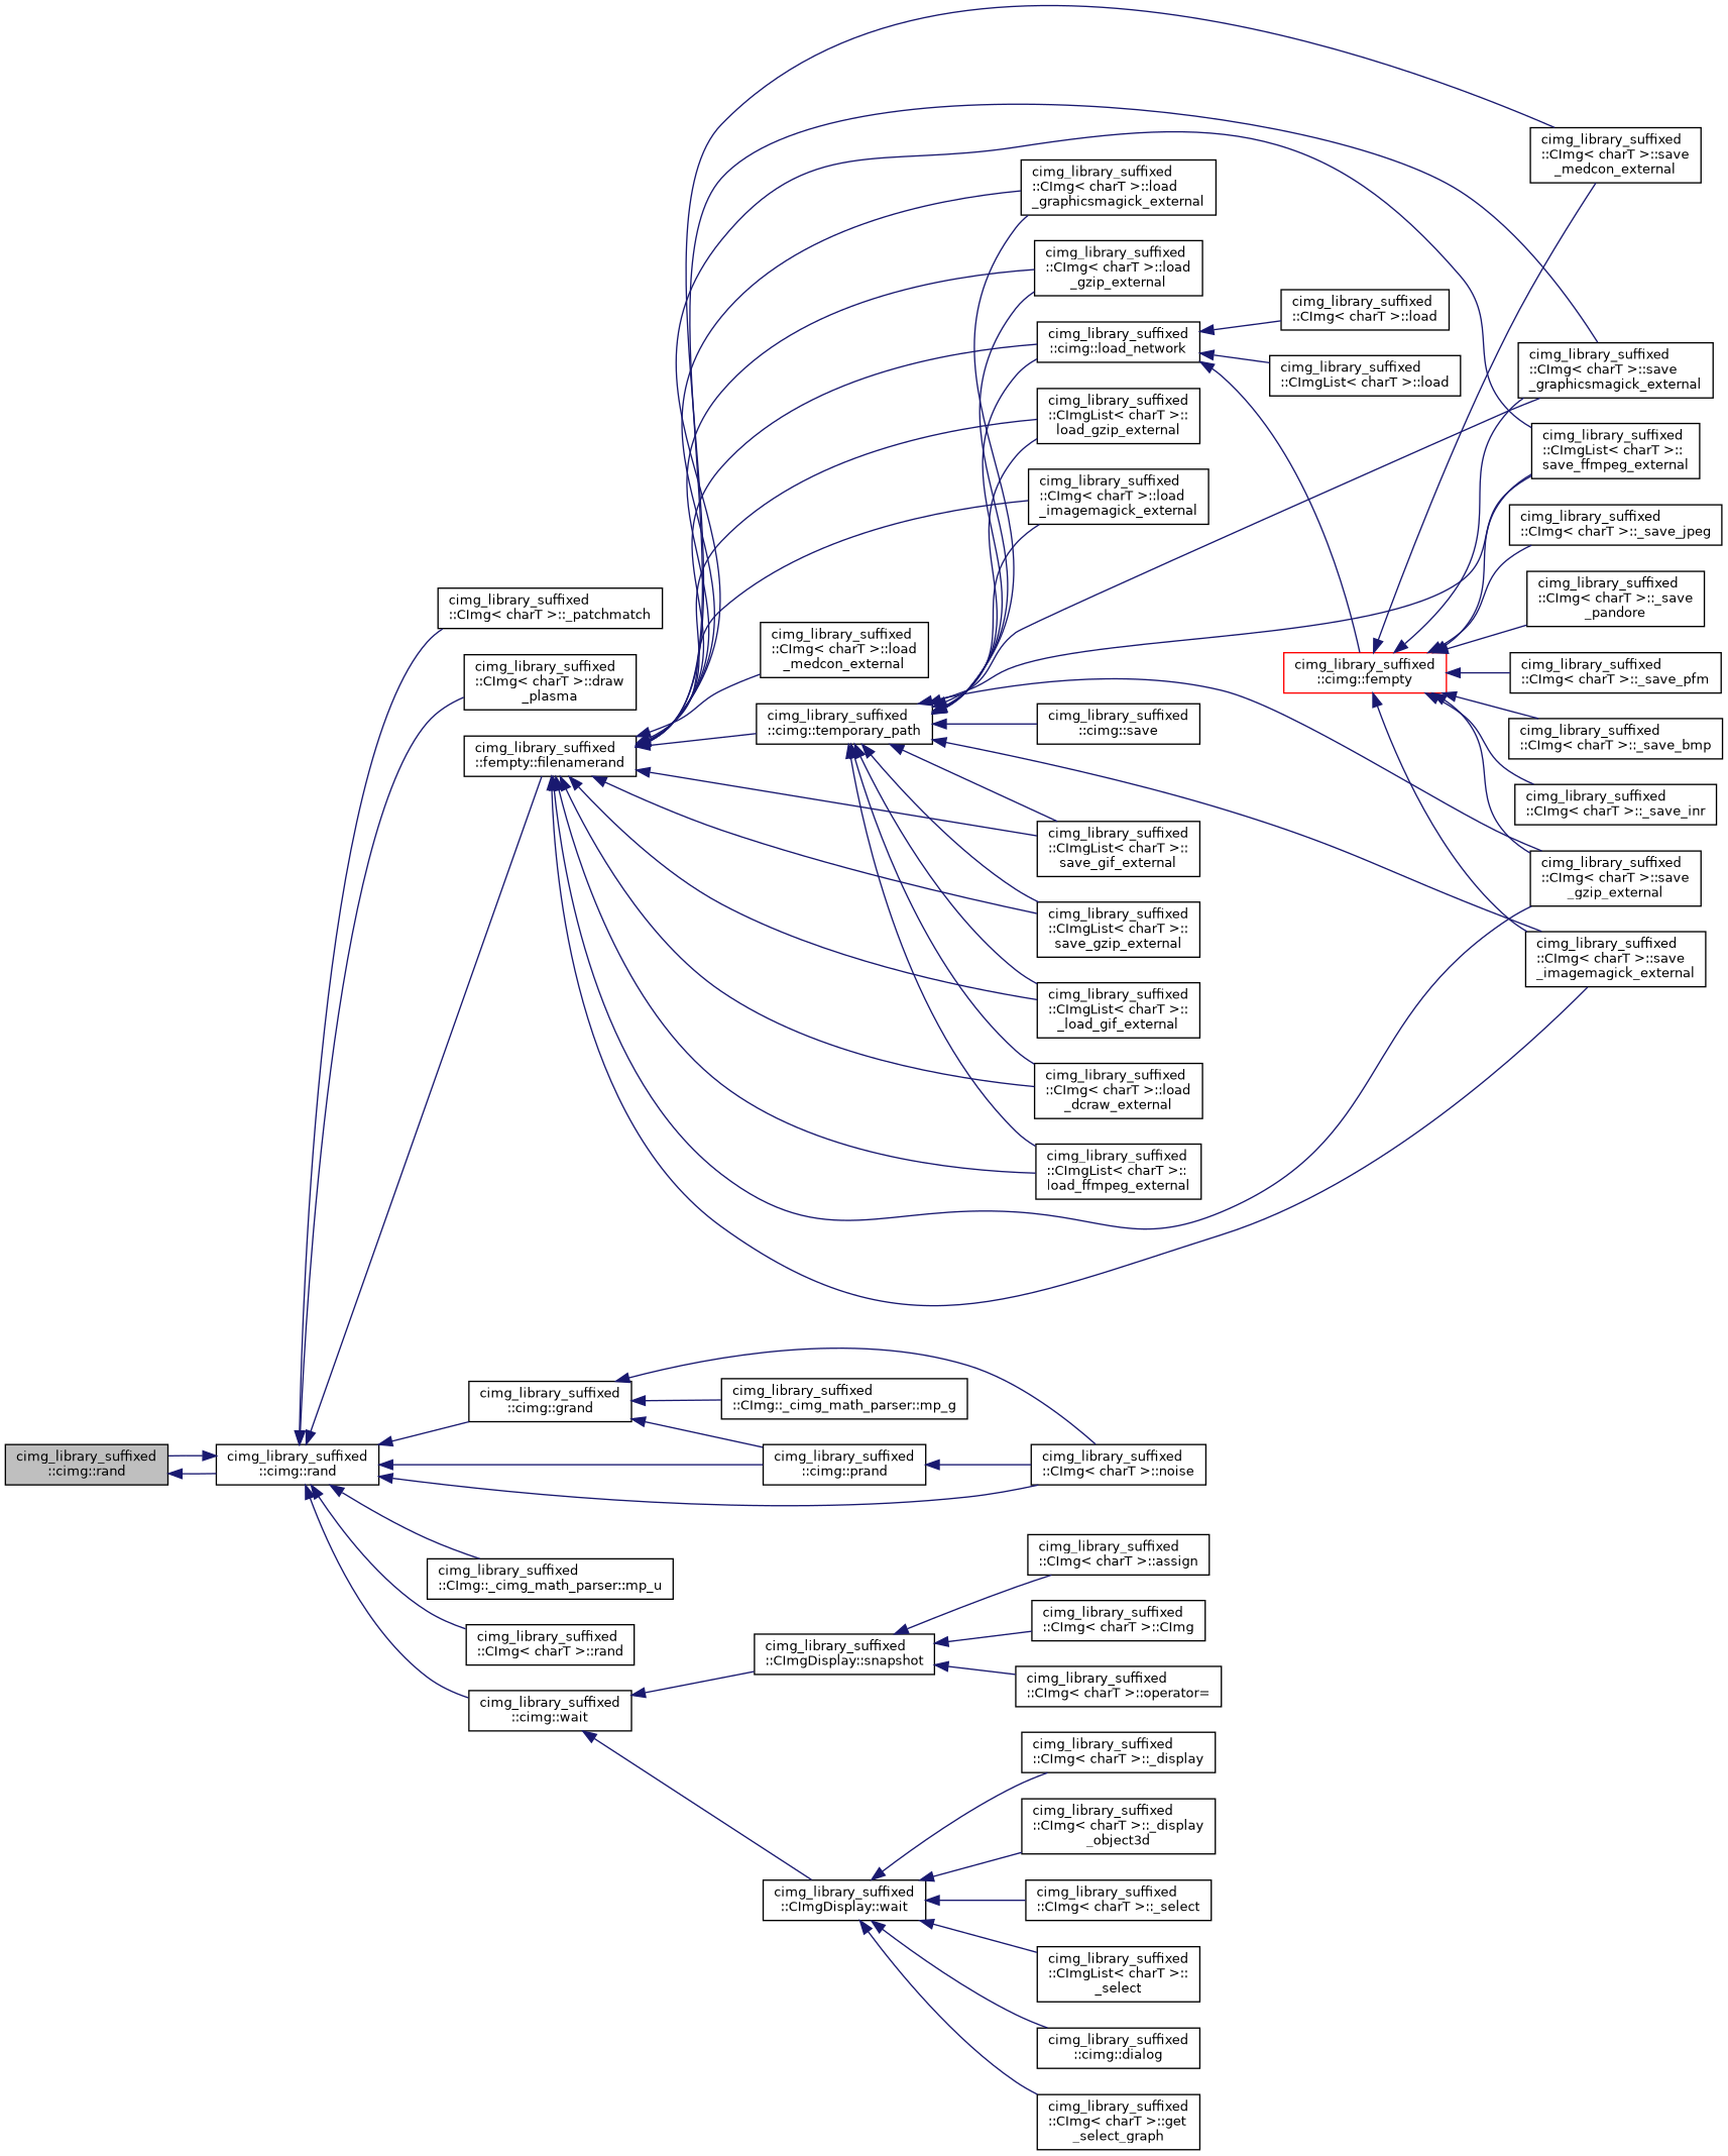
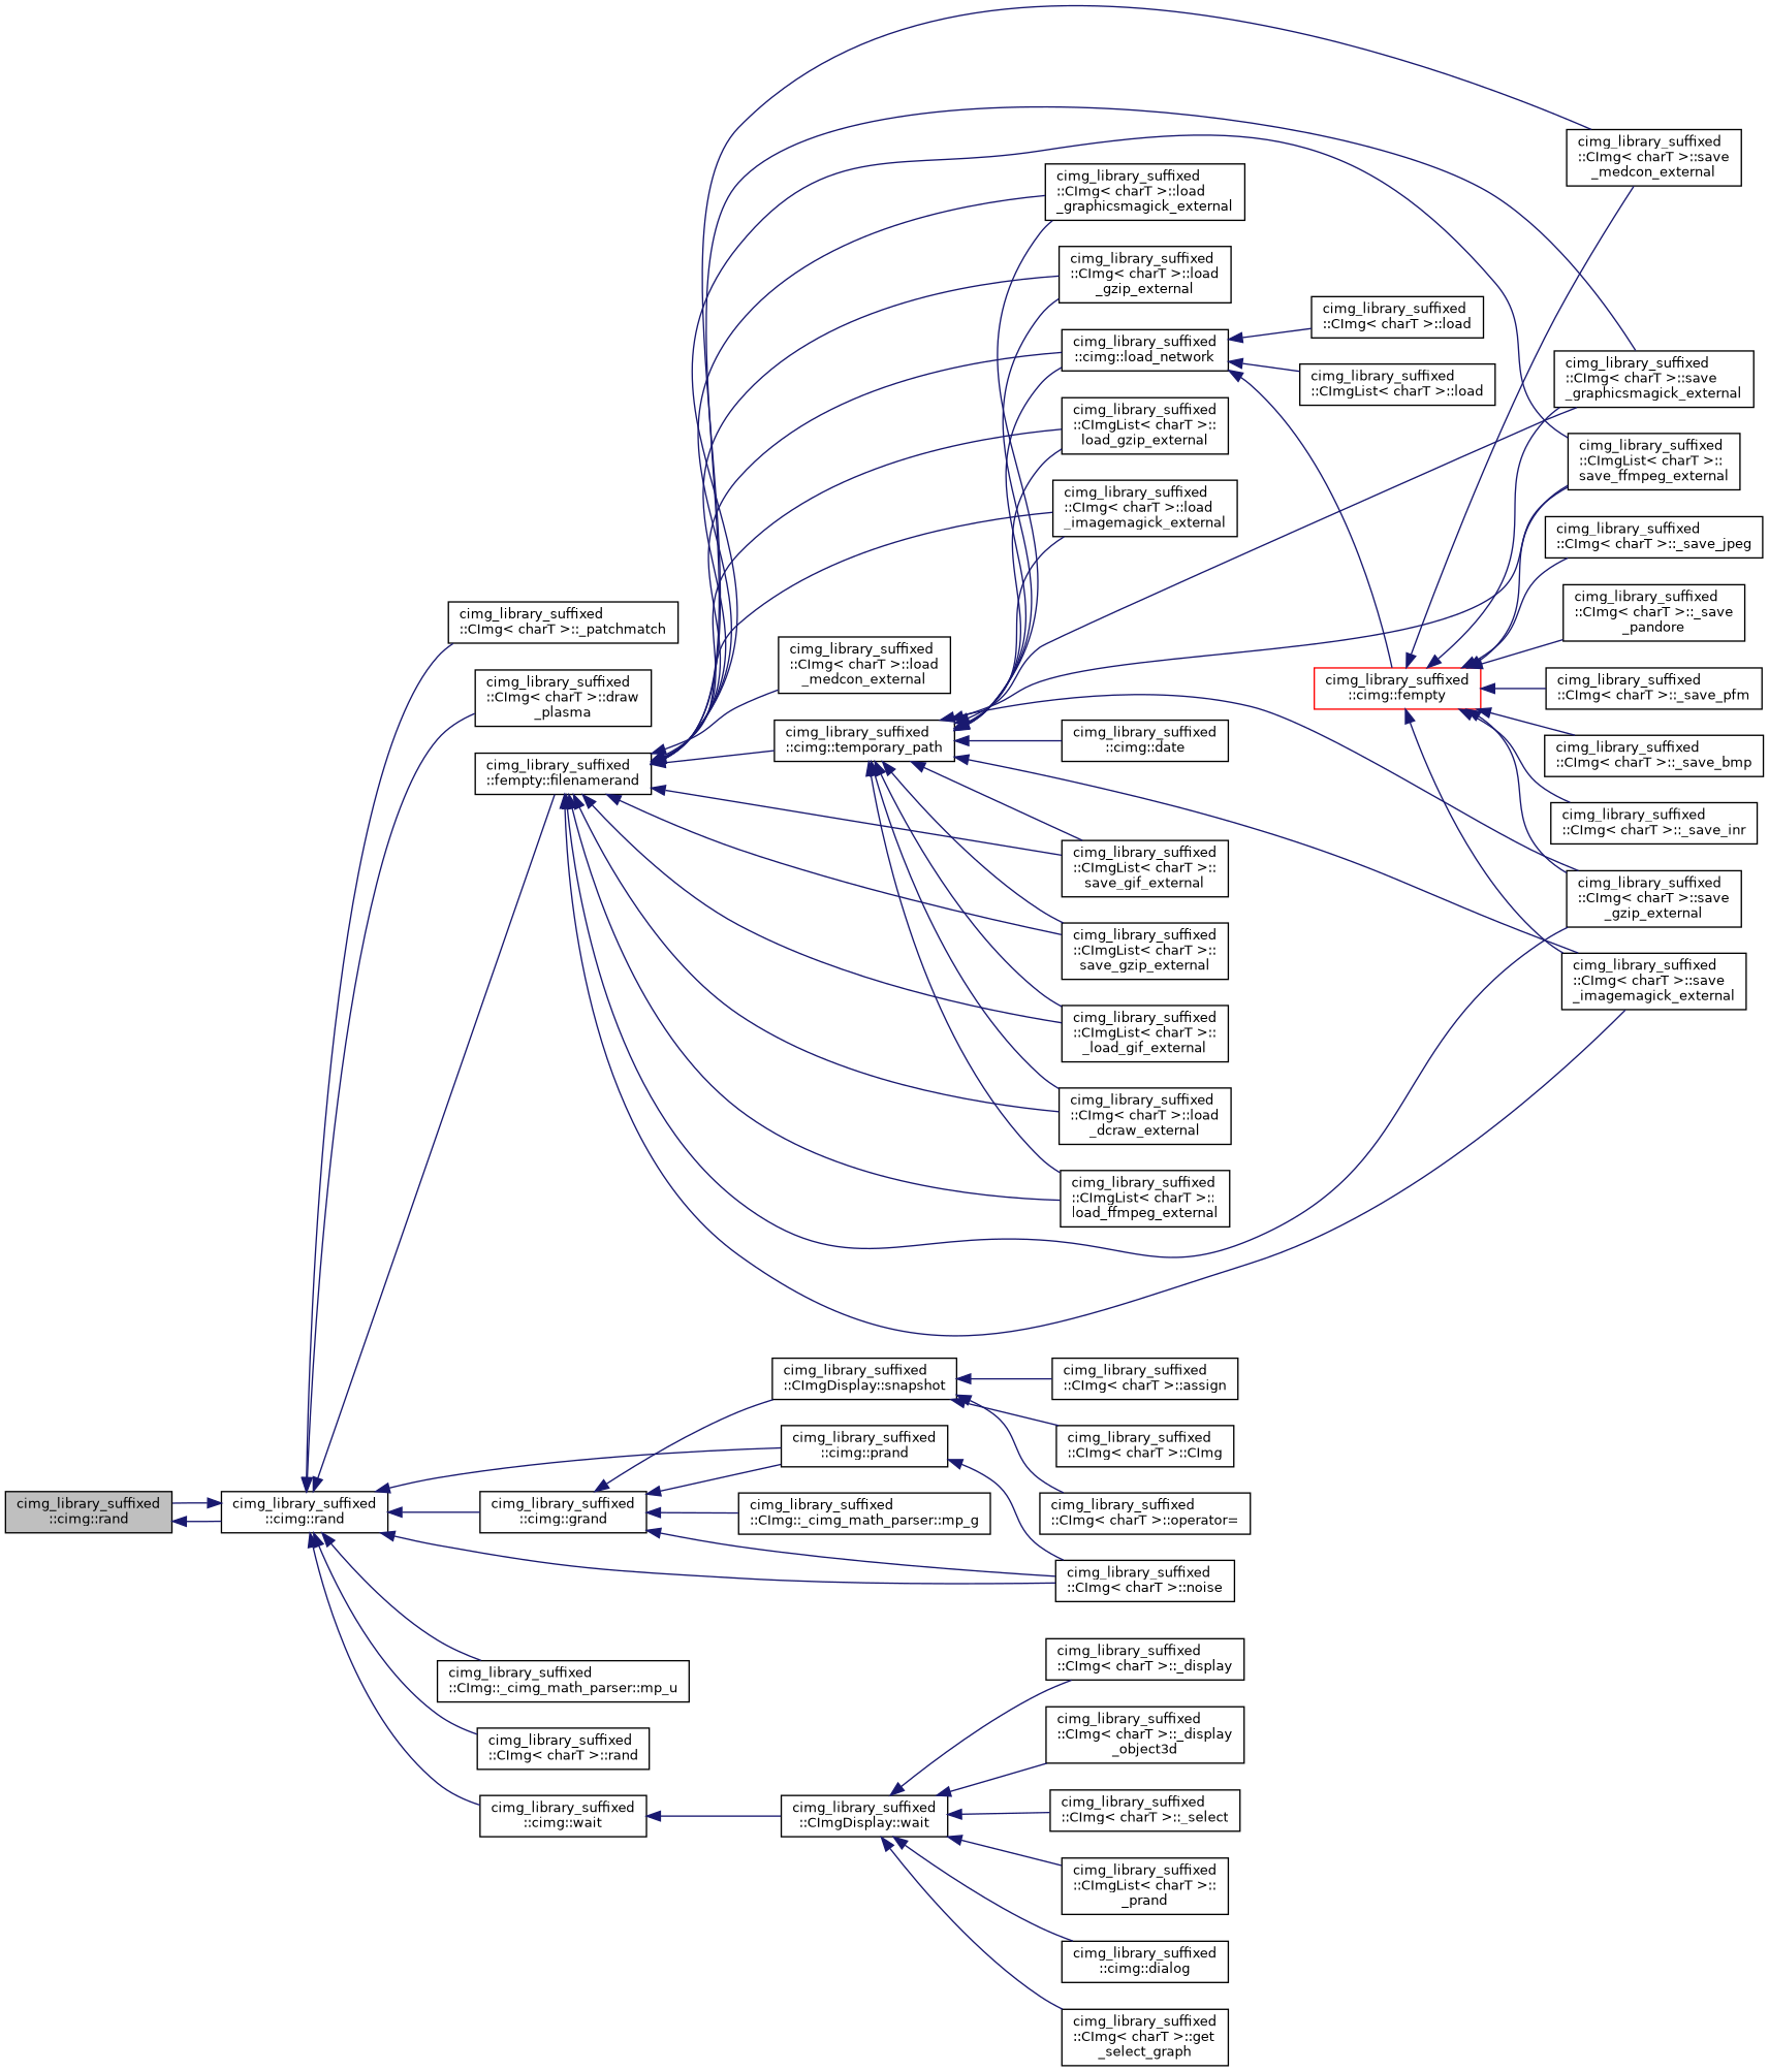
  digraph {
    rankdir=LR
    node [color=black fillcolor=white fontname=Helvetica fontsize=10 shape=record style=filled]
    edge [color=midnightblue dir=back fontname=Helvetica fontsize=10 labelfontname=Helvetica labelfontsize=10 style=solid]
    n1 [fillcolor=grey75 fontcolor=black height=0.2 label="cimg_library_suffixed\l::cimg::rand" width=0.4]
    n2 [height=0.2 label="cimg_library_suffixed\l::cimg::rand" width=0.4]
    n3 [height=0.2 label="cimg_library_suffixed\l::CImg\< charT \>::_patchmatch" width=0.4]
    n4 [height=0.2 label="cimg_library_suffixed\l::CImg\< charT \>::draw\l_plasma" width=0.4]
    n5 [height=0.2 label="cimg_library_suffixed\l::fempty::filenamerand" width=0.4]
    n6 [height=0.2 label="cimg_library_suffixed\l::cimg::grand" width=0.4]
    n7 [height=0.2 label="cimg_library_suffixed\l::CImg\< charT \>::noise" width=0.4]
    n8 [height=0.2 label="cimg_library_suffixed\l::cimg::prand" width=0.4]
    n9 [height=0.2 label="cimg_library_suffixed\l::CImg::_cimg_math_parser::mp_u" width=0.4]
    n10 [height=0.2 label="cimg_library_suffixed\l::CImg\< charT \>::rand" width=0.4]
    n11 [height=0.2 label="cimg_library_suffixed\l::cimg::wait" width=0.4]
    n12 [height=0.2 label="cimg_library_suffixed\l::CImgList\< charT \>::\l_load_gif_external" width=0.4]
    n13 [height=0.2 label="cimg_library_suffixed\l::CImg\< charT \>::load\l_dcraw_external" width=0.4]
    n14 [height=0.2 label="cimg_library_suffixed\l::CImgList\< charT \>::\lload_ffmpeg_external" width=0.4]
    n15 [height=0.2 label="cimg_library_suffixed\l::CImg\< charT \>::load\l_graphicsmagick_external" width=0.4]
    n16 [height=0.2 label="cimg_library_suffixed\l::CImg\< charT \>::load\l_gzip_external" width=0.4]
    n17 [height=0.2 label="cimg_library_suffixed\l::CImgList\< charT \>::\lload_gzip_external" width=0.4]
    n18 [height=0.2 label="cimg_library_suffixed\l::CImg\< charT \>::load\l_imagemagick_external" width=0.4]
    n19 [height=0.2 label="cimg_library_suffixed\l::CImg\< charT \>::load\l_medcon_external" width=0.4]
    n20 [height=0.2 label="cimg_library_suffixed\l::cimg::load_network" width=0.4]
    n21 [height=0.2 label="cimg_library_suffixed\l::CImgList\< charT \>::\lsave_ffmpeg_external" width=0.4]
    n22 [height=0.2 label="cimg_library_suffixed\l::CImg\< charT \>::save\l_graphicsmagick_external" width=0.4]
    n23 [height=0.2 label="cimg_library_suffixed\l::CImg\< charT \>::save\l_gzip_external" width=0.4]
    n24 [height=0.2 label="cimg_library_suffixed\l::CImg\< charT \>::save\l_imagemagick_external" width=0.4]
    n25 [height=0.2 label="cimg_library_suffixed\l::CImg\< charT \>::save\l_medcon_external" width=0.4]
    n26 [height=0.2 label="cimg_library_suffixed\l::CImgList\< charT \>::\lsave_gif_external" width=0.4]
    n27 [height=0.2 label="cimg_library_suffixed\l::CImgList\< charT \>::\lsave_gzip_external" width=0.4]
    n28 [height=0.2 label="cimg_library_suffixed\l::cimg::temporary_path" width=0.4]
    n29 [height=0.2 label="cimg_library_suffixed\l::CImg::_cimg_math_parser::mp_g" width=0.4]
    n30 [height=0.2 label="cimg_library_suffixed\l::CImgDisplay::wait" width=0.4]
    n31 [height=0.2 label="cimg_library_suffixed\l::CImgDisplay::snapshot" width=0.4]
    n32 [color=red height=0.2 label="cimg_library_suffixed\l::cimg::fempty" width=0.4]
    n33 [height=0.2 label="cimg_library_suffixed\l::CImg\< charT \>::load" width=0.4]
    n34 [height=0.2 label="cimg_library_suffixed\l::CImgList\< charT \>::load" width=0.4]
-   n35 [height=0.2 label="cimg_library_suffixed\l::cimg::save" width=0.4]
+   n35 [height=0.2 label="cimg_library_suffixed\l::cimg::date" width=0.4]
    n36 [height=0.2 label="cimg_library_suffixed\l::CImg\< charT \>::_save_bmp" width=0.4]
    n37 [height=0.2 label="cimg_library_suffixed\l::CImg\< charT \>::_save_inr" width=0.4]
    n38 [height=0.2 label="cimg_library_suffixed\l::CImg\< charT \>::_save_jpeg" width=0.4]
    n39 [height=0.2 label="cimg_library_suffixed\l::CImg\< charT \>::_save\l_pandore" width=0.4]
    n40 [height=0.2 label="cimg_library_suffixed\l::CImg\< charT \>::_save_pfm" width=0.4]
    n41 [height=0.2 label="cimg_library_suffixed\l::CImg\< charT \>::_display" width=0.4]
    n42 [height=0.2 label="cimg_library_suffixed\l::CImg\< charT \>::_display\l_object3d" width=0.4]
    n43 [height=0.2 label="cimg_library_suffixed\l::CImg\< charT \>::_select" width=0.4]
-   n44 [height=0.2 label="cimg_library_suffixed\l::CImgList\< charT \>::\l_select" width=0.4]
+   n44 [height=0.2 label="cimg_library_suffixed\l::CImgList\< charT \>::\l_prand" width=0.4]
    n45 [height=0.2 label="cimg_library_suffixed\l::cimg::dialog" width=0.4]
    n46 [height=0.2 label="cimg_library_suffixed\l::CImg\< charT \>::get\l_select_graph" width=0.4]
    n47 [height=0.2 label="cimg_library_suffixed\l::CImg\< charT \>::assign" width=0.4]
    n48 [height=0.2 label="cimg_library_suffixed\l::CImg\< charT \>::CImg" width=0.4]
    n49 [height=0.2 label="cimg_library_suffixed\l::CImg\< charT \>::operator=" width=0.4]
    n1 -> n2
    n2 -> n1
    n2 -> n3
    n2 -> n4
    n2 -> n5
    n2 -> n6
    n2 -> n7
    n2 -> n8
    n2 -> n9
    n2 -> n10
    n2 -> n11
    n5 -> n12
    n5 -> n13
    n5 -> n14
    n5 -> n15
    n5 -> n16
    n5 -> n17
    n5 -> n18
    n5 -> n19
    n5 -> n20
    n5 -> n21
    n5 -> n22
    n5 -> n23
    n5 -> n24
    n5 -> n25
    n5 -> n26
    n5 -> n27
    n5 -> n28
    n6 -> n7
    n6 -> n8
    n6 -> n29
    n8 -> n7
    n11 -> n30
-   n11 -> n31
+   n6 -> n31
    n20 -> n32
    n20 -> n33
    n20 -> n34
    n28 -> n12
    n28 -> n13
    n28 -> n14
    n28 -> n15
    n28 -> n16
    n28 -> n17
    n28 -> n18
    n28 -> n20
    n28 -> n21
    n28 -> n22
    n28 -> n23
    n28 -> n24
    n28 -> n26
    n28 -> n27
    n28 -> n35
    n30 -> n41
    n30 -> n42
    n30 -> n43
    n30 -> n44
    n30 -> n45
    n30 -> n46
    n31 -> n47
    n31 -> n48
    n31 -> n49
    n32 -> n21
    n32 -> n22
    n32 -> n23
    n32 -> n24
    n32 -> n25
    n32 -> n36
    n32 -> n37
    n32 -> n38
    n32 -> n39
    n32 -> n40
  }
